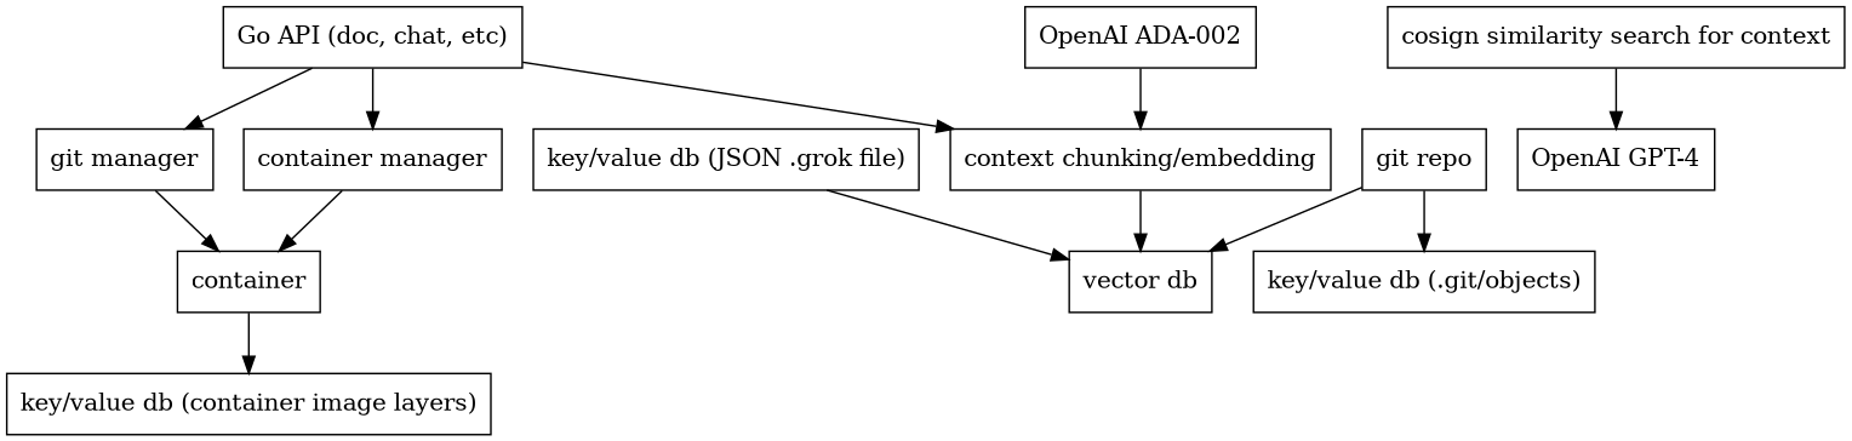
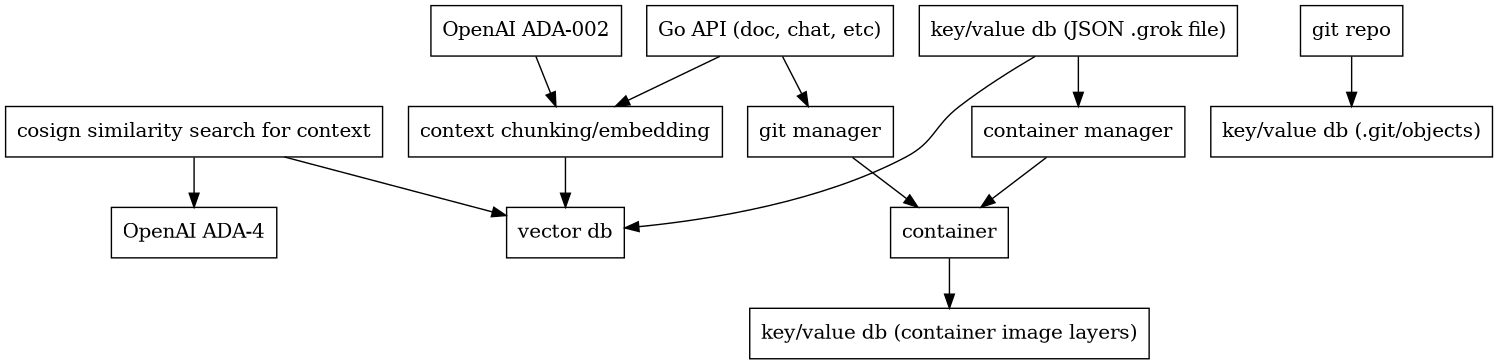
  digraph {
    node [shape=box]
    n1 [label="Go API (doc, chat, etc)"]
    n2 [label="context chunking/embedding"]
    n3 [label="container manager"]
    n4 [label="git manager"]
    n5 [label="vector db"]
    n6 [label=container]
    n7 [label="cosign similarity search for context"]
-   n8 [label="OpenAI GPT-4"]
+   n8 [label="OpenAI ADA-4"]
    n9 [label="OpenAI ADA-002"]
    n10 [label="key/value db (container image layers)"]
    n11 [label="git repo"]
    n12 [label="key/value db (.git/objects)"]
    n13 [label="key/value db (JSON .grok file)"]
    n1 -> n2
-   n1 -> n3
+   n13 -> n3
    n1 -> n4
    n2 -> n5
    n3 -> n6
    n4 -> n6
    n6 -> n10
-   n11 -> n5
+   n7 -> n5
    n7 -> n8
    n9 -> n2
    n11 -> n12
    n13 -> n5
  }
